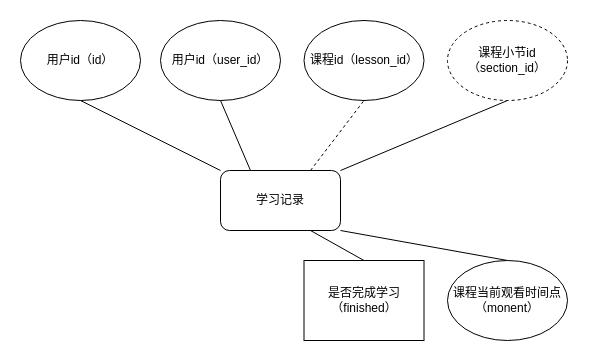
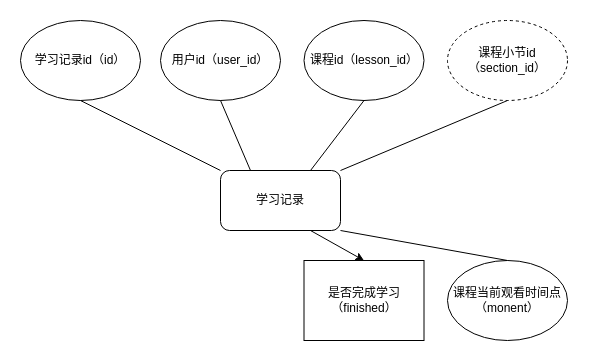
  <mxCell id="0" />
  <mxCell id="1" parent="0" />
- <mxCell id="2" value="用户id（id）" style="ellipse;whiteSpace=wrap;html=1;" vertex="1" parent="1"><mxGeometry x="20" y="20" width="120" height="80" as="geometry" /></mxCell>
+ <mxCell id="2" value="学习记录id（id）" style="ellipse;whiteSpace=wrap;html=1;" vertex="1" parent="1"><mxGeometry x="20" y="20" width="120" height="80" as="geometry" /></mxCell>
  <mxCell id="3" value="" style="endArrow=none;html=1;rounded=0;entryX=0.5;entryY=1;entryDx=0;entryDy=0;exitX=0;exitY=0;exitDx=0;exitDy=0;" edge="1" parent="1" source="5" target="2"><mxGeometry width="50" height="50" relative="1" as="geometry"><mxPoint x="270" y="160" as="sourcePoint" /><mxPoint x="320" y="100" as="targetPoint" /></mxGeometry></mxCell>
  <mxCell id="4" value="用户id（user_id）" style="ellipse;whiteSpace=wrap;html=1;" vertex="1" parent="1"><mxGeometry x="160" y="20" width="120" height="80" as="geometry" /></mxCell>
  <mxCell id="5" value="学习记录" style="rounded=1;whiteSpace=wrap;html=1;" vertex="1" parent="1"><mxGeometry x="220" y="170" width="120" height="60" as="geometry" /></mxCell>
  <mxCell id="6" value="" style="endArrow=none;html=1;rounded=0;entryX=0.5;entryY=1;entryDx=0;entryDy=0;exitX=0.25;exitY=0;exitDx=0;exitDy=0;" edge="1" parent="1" source="5" target="4"><mxGeometry width="50" height="50" relative="1" as="geometry"><mxPoint x="230" y="180" as="sourcePoint" /><mxPoint x="90" y="110" as="targetPoint" /></mxGeometry></mxCell>
  <mxCell id="7" value="课程id（lesson_id）" style="ellipse;whiteSpace=wrap;html=1;" vertex="1" parent="1"><mxGeometry x="303.5" y="20" width="120" height="80" as="geometry" /></mxCell>
- <mxCell id="8" value="" style="endArrow=none;html=1;rounded=0;entryX=0.5;entryY=1;entryDx=0;entryDy=0;exitX=0.75;exitY=0;exitDx=0;exitDy=0;dashed=1;" edge="1" parent="1" source="5" target="7"><mxGeometry width="50" height="50" relative="1" as="geometry"><mxPoint x="260" y="180" as="sourcePoint" /><mxPoint x="240" y="110" as="targetPoint" /></mxGeometry></mxCell>
+ <mxCell id="8" value="" style="endArrow=none;html=1;rounded=0;entryX=0.5;entryY=1;entryDx=0;entryDy=0;exitX=0.75;exitY=0;exitDx=0;exitDy=0;" edge="1" parent="1" source="5" target="7"><mxGeometry width="50" height="50" relative="1" as="geometry"><mxPoint x="260" y="180" as="sourcePoint" /><mxPoint x="240" y="110" as="targetPoint" /></mxGeometry></mxCell>
  <mxCell id="9" value="课程小节id（section_id）" style="ellipse;whiteSpace=wrap;html=1;dashed=1;" vertex="1" parent="1"><mxGeometry x="447" y="20" width="120" height="80" as="geometry" /></mxCell>
  <mxCell id="10" value="" style="endArrow=none;html=1;rounded=0;entryX=0.5;entryY=1;entryDx=0;entryDy=0;exitX=1;exitY=0;exitDx=0;exitDy=0;" edge="1" parent="1" target="9" source="5"><mxGeometry width="50" height="50" relative="1" as="geometry"><mxPoint x="423.5" y="170" as="sourcePoint" /><mxPoint x="383.5" y="110" as="targetPoint" /></mxGeometry></mxCell>
  <mxCell id="11" value="课程当前观看时间点（monent）" style="ellipse;whiteSpace=wrap;html=1;" vertex="1" parent="1"><mxGeometry x="447" y="260" width="120" height="80" as="geometry" /></mxCell>
  <mxCell id="12" value="" style="endArrow=none;html=1;rounded=0;entryX=0.5;entryY=0;entryDx=0;entryDy=0;exitX=1;exitY=1;exitDx=0;exitDy=0;" edge="1" parent="1" target="11" source="5"><mxGeometry width="50" height="50" relative="1" as="geometry"><mxPoint x="647" y="310" as="sourcePoint" /><mxPoint x="747" y="240" as="targetPoint" /></mxGeometry></mxCell>
  <mxCell id="13" value="是否完成学习（finished）" style="whiteSpace=wrap;html=1;rounded=0;" vertex="1" parent="1"><mxGeometry x="303.5" y="260" width="120" height="80" as="geometry" /></mxCell>
- <mxCell id="14" value="" style="endArrow=none;html=1;rounded=0;entryX=0.5;entryY=0;entryDx=0;entryDy=0;exitX=0.75;exitY=1;exitDx=0;exitDy=0;" edge="1" parent="1" target="13" source="5"><mxGeometry width="50" height="50" relative="1" as="geometry"><mxPoint x="196.5" y="230" as="sourcePoint" /><mxPoint x="603.5" y="240" as="targetPoint" /></mxGeometry></mxCell>
+ <mxCell id="14" value="" style="endArrow=classic;html=1;rounded=0;entryX=0.5;entryY=0;entryDx=0;entryDy=0;exitX=0.75;exitY=1;exitDx=0;exitDy=0;" edge="1" parent="1" target="13" source="5"><mxGeometry width="50" height="50" relative="1" as="geometry"><mxPoint x="196.5" y="230" as="sourcePoint" /><mxPoint x="603.5" y="240" as="targetPoint" /></mxGeometry></mxCell>
